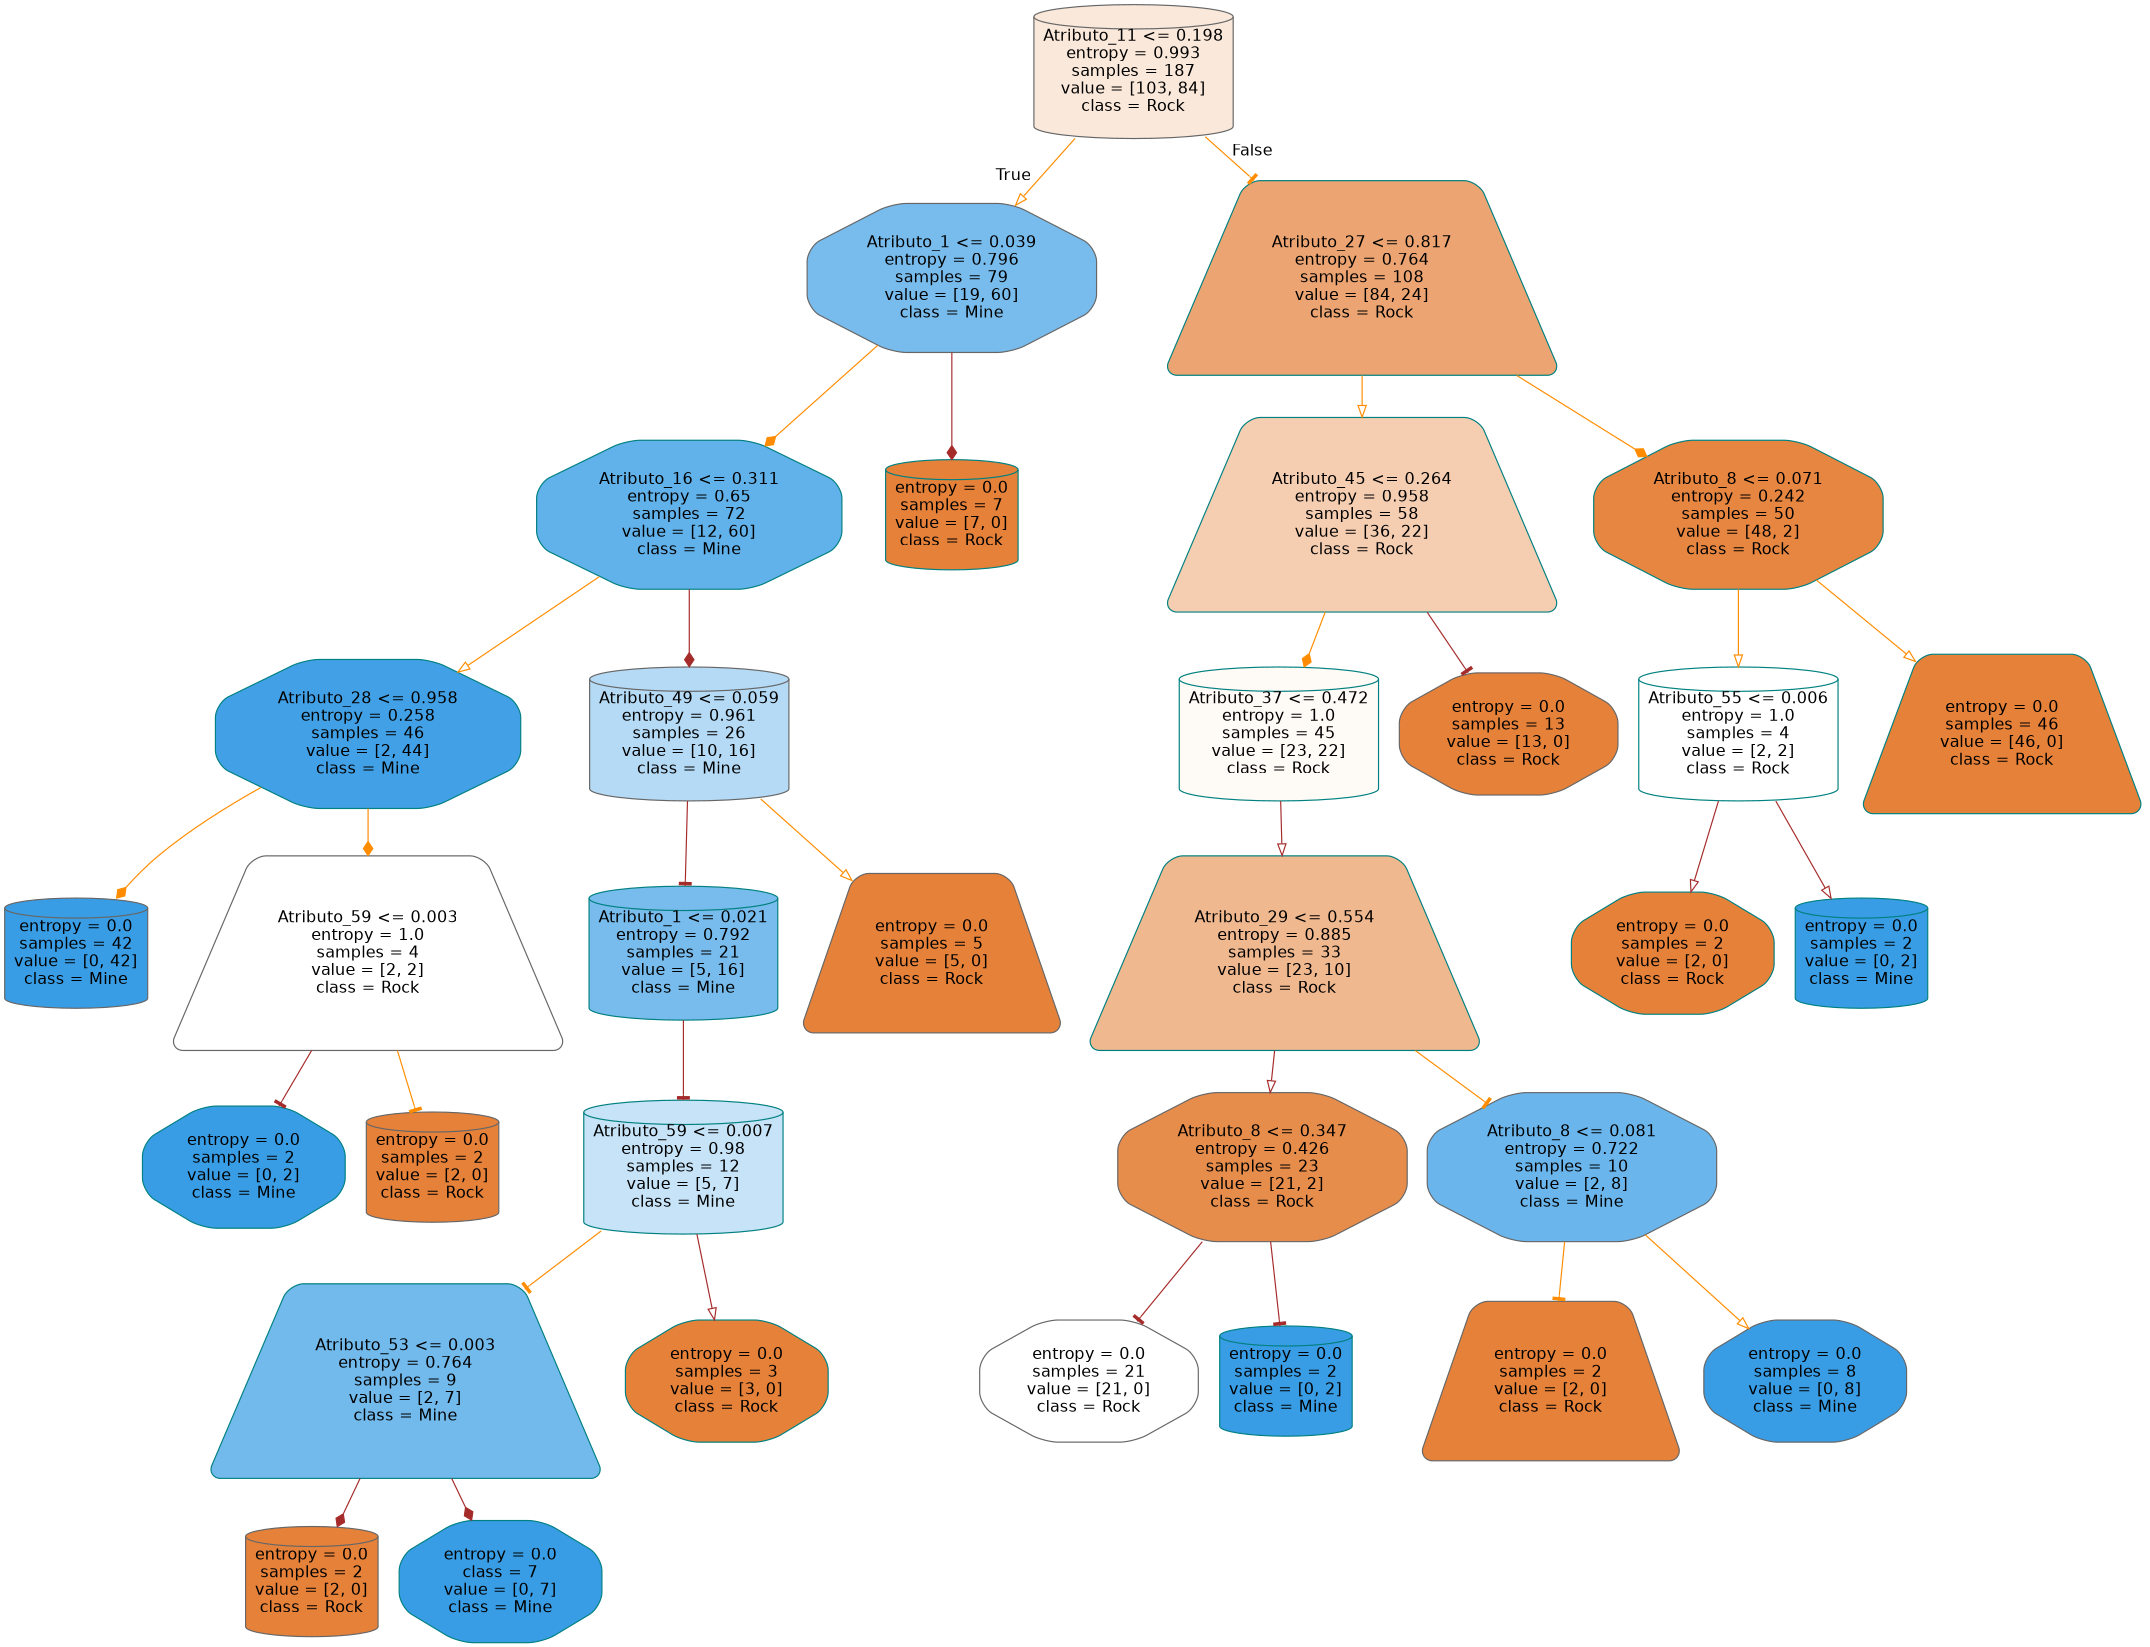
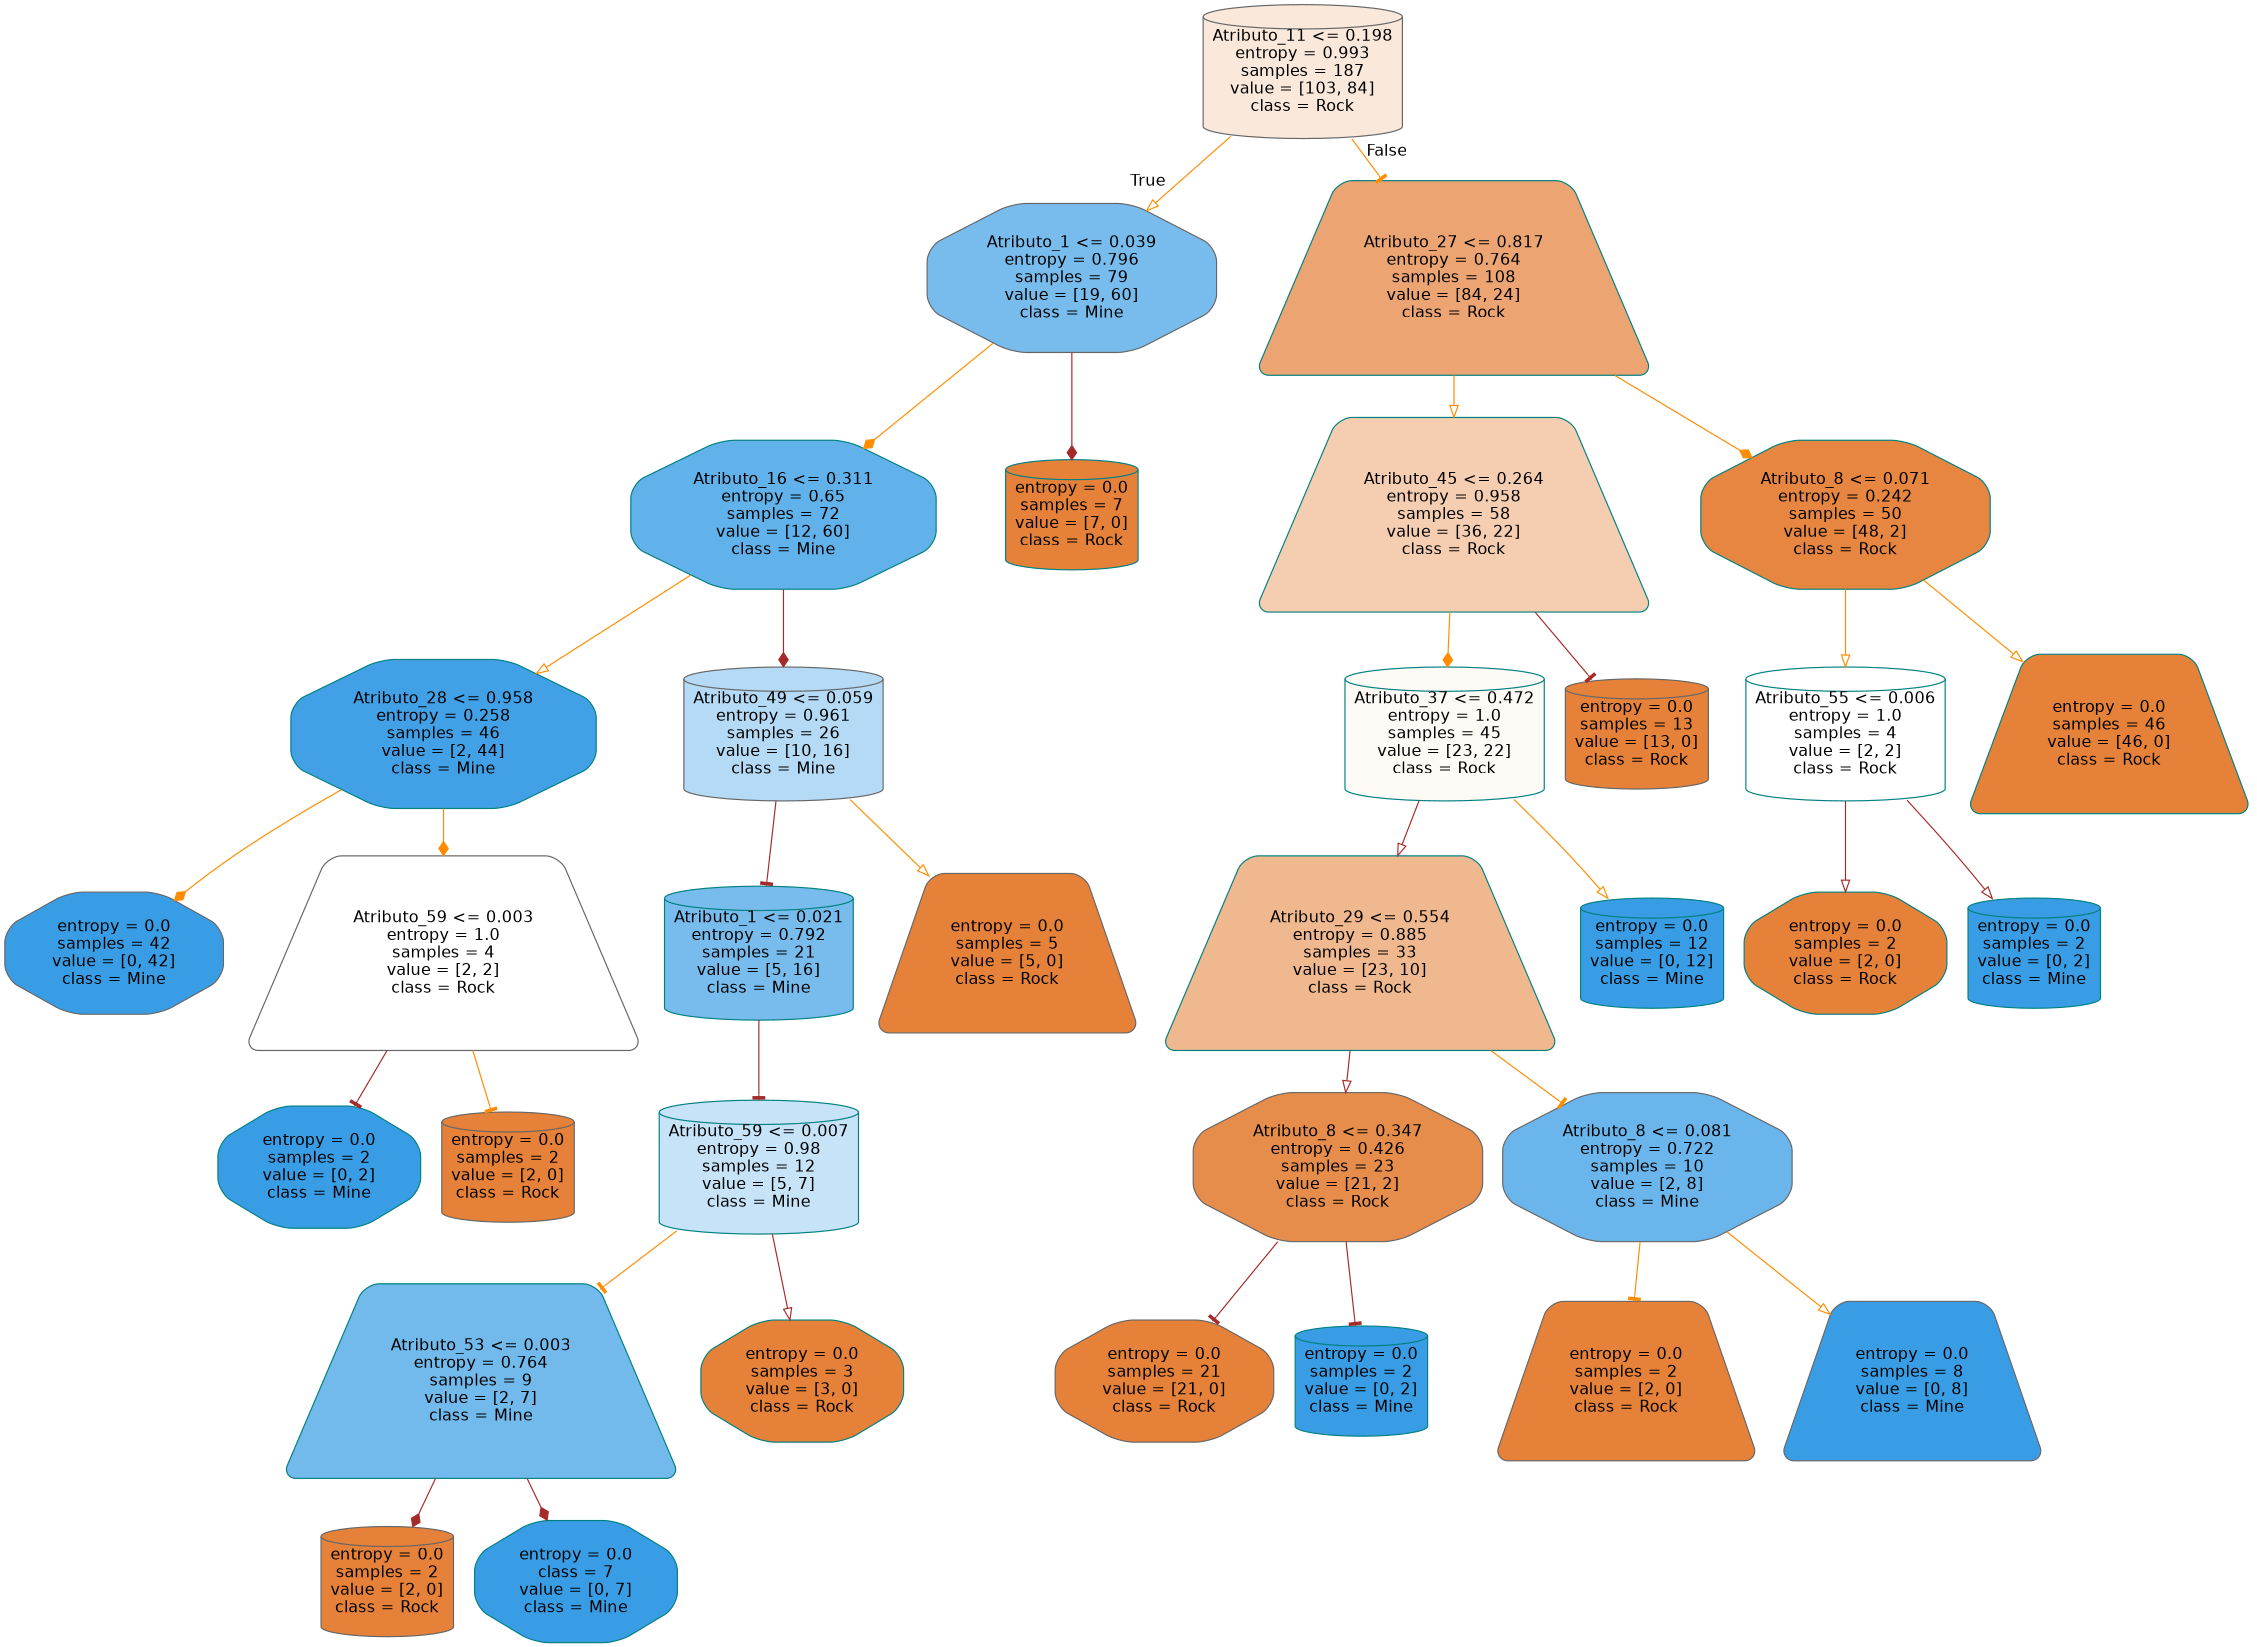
  digraph {
    node [color=teal fillcolor="#e58139" fontname=helvetica shape=cylinder style="filled, rounded"]
    edge [arrowhead=onormal color=darkorange fontname=helvetica]
    n1 [color=gray40 fillcolor="#fae8da" label="Atributo_11 <= 0.198\nentropy = 0.993\nsamples = 187\nvalue = [103, 84]\nclass = Rock"]
    n2 [color=gray40 fillcolor="#78bced" label="Atributo_1 <= 0.039\nentropy = 0.796\nsamples = 79\nvalue = [19, 60]\nclass = Mine" shape=octagon]
    n3 [fillcolor="#eca572" label="Atributo_27 <= 0.817\nentropy = 0.764\nsamples = 108\nvalue = [84, 24]\nclass = Rock" shape=trapezium]
    n4 [fillcolor="#61b1ea" label="Atributo_16 <= 0.311\nentropy = 0.65\nsamples = 72\nvalue = [12, 60]\nclass = Mine" shape=octagon]
    n5 [label="entropy = 0.0\nsamples = 7\nvalue = [7, 0]\nclass = Rock"]
    n6 [fillcolor="#f5ceb2" label="Atributo_45 <= 0.264\nentropy = 0.958\nsamples = 58\nvalue = [36, 22]\nclass = Rock" shape=trapezium]
    n7 [fillcolor="#e68641" label="Atributo_8 <= 0.071\nentropy = 0.242\nsamples = 50\nvalue = [48, 2]\nclass = Rock" shape=octagon]
    n8 [fillcolor="#42a1e6" label="Atributo_28 <= 0.958\nentropy = 0.258\nsamples = 46\nvalue = [2, 44]\nclass = Mine" shape=octagon]
    n9 [color=gray40 fillcolor="#b5daf5" label="Atributo_49 <= 0.059\nentropy = 0.961\nsamples = 26\nvalue = [10, 16]\nclass = Mine"]
-   n10 [color=gray40 fillcolor="#399de5" label="entropy = 0.0\nsamples = 42\nvalue = [0, 42]\nclass = Mine"]
+   n10 [color=gray40 fillcolor="#399de5" label="entropy = 0.0\nsamples = 42\nvalue = [0, 42]\nclass = Mine" shape=octagon]
    n11 [color=gray40 fillcolor="#ffffff" label="Atributo_59 <= 0.003\nentropy = 1.0\nsamples = 4\nvalue = [2, 2]\nclass = Rock" shape=trapezium]
    n12 [fillcolor="#77bced" label="Atributo_1 <= 0.021\nentropy = 0.792\nsamples = 21\nvalue = [5, 16]\nclass = Mine"]
    n13 [color=gray40 label="entropy = 0.0\nsamples = 5\nvalue = [5, 0]\nclass = Rock" shape=trapezium]
    n14 [fillcolor="#399de5" label="entropy = 0.0\nsamples = 2\nvalue = [0, 2]\nclass = Mine" shape=octagon]
    n15 [color=gray40 label="entropy = 0.0\nsamples = 2\nvalue = [2, 0]\nclass = Rock"]
    n16 [fillcolor="#c6e3f8" label="Atributo_59 <= 0.007\nentropy = 0.98\nsamples = 12\nvalue = [5, 7]\nclass = Mine"]
    n17 [fillcolor="#72b9ec" label="Atributo_53 <= 0.003\nentropy = 0.764\nsamples = 9\nvalue = [2, 7]\nclass = Mine" shape=trapezium]
    n18 [label="entropy = 0.0\nsamples = 3\nvalue = [3, 0]\nclass = Rock" shape=octagon]
    n19 [color=gray40 label="entropy = 0.0\nsamples = 2\nvalue = [2, 0]\nclass = Rock"]
    n20 [fillcolor="#399de5" label="entropy = 0.0\nclass = 7\nvalue = [0, 7]\nclass = Mine" shape=octagon]
    n21 [fillcolor="#fefaf6" label="Atributo_37 <= 0.472\nentropy = 1.0\nsamples = 45\nvalue = [23, 22]\nclass = Rock"]
-   n22 [color=gray40 label="entropy = 0.0\nsamples = 13\nvalue = [13, 0]\nclass = Rock" shape=octagon]
+   n22 [color=gray40 label="entropy = 0.0\nsamples = 13\nvalue = [13, 0]\nclass = Rock"]
    n23 [fillcolor="#ffffff" label="Atributo_55 <= 0.006\nentropy = 1.0\nsamples = 4\nvalue = [2, 2]\nclass = Rock"]
    n24 [label="entropy = 0.0\nsamples = 46\nvalue = [46, 0]\nclass = Rock" shape=trapezium]
    n25 [fillcolor="#f0b88f" label="Atributo_29 <= 0.554\nentropy = 0.885\nsamples = 33\nvalue = [23, 10]\nclass = Rock" shape=trapezium]
+   n26 [fillcolor="#399de5" label="entropy = 0.0\nsamples = 12\nvalue = [0, 12]\nclass = Mine"]
    n27 [color=gray40 fillcolor="#e78d4c" label="Atributo_8 <= 0.347\nentropy = 0.426\nsamples = 23\nvalue = [21, 2]\nclass = Rock" shape=octagon]
    n28 [color=gray40 fillcolor="#6ab6ec" label="Atributo_8 <= 0.081\nentropy = 0.722\nsamples = 10\nvalue = [2, 8]\nclass = Mine" shape=octagon]
-   n29 [color=gray40 fillcolor="#ffffff" label="entropy = 0.0\nsamples = 21\nvalue = [21, 0]\nclass = Rock" shape=octagon]
+   n29 [color=gray40 label="entropy = 0.0\nsamples = 21\nvalue = [21, 0]\nclass = Rock" shape=octagon]
    n30 [fillcolor="#399de5" label="entropy = 0.0\nsamples = 2\nvalue = [0, 2]\nclass = Mine"]
    n31 [color=gray40 label="entropy = 0.0\nsamples = 2\nvalue = [2, 0]\nclass = Rock" shape=trapezium]
-   n32 [color=gray40 fillcolor="#399de5" label="entropy = 0.0\nsamples = 8\nvalue = [0, 8]\nclass = Mine" shape=octagon]
+   n32 [color=gray40 fillcolor="#399de5" label="entropy = 0.0\nsamples = 8\nvalue = [0, 8]\nclass = Mine" shape=trapezium]
    n33 [label="entropy = 0.0\nsamples = 2\nvalue = [2, 0]\nclass = Rock" shape=octagon]
    n34 [fillcolor="#399de5" label="entropy = 0.0\nsamples = 2\nvalue = [0, 2]\nclass = Mine"]
    n1 -> n2 [headlabel=True labelangle=45 labeldistance=2.5]
    n1 -> n3 [arrowhead=tee headlabel=False labelangle=-45 labeldistance=2.5]
    n2 -> n4 [arrowhead=diamond]
    n2 -> n5 [arrowhead=diamond color=brown]
    n3 -> n6
    n3 -> n7 [arrowhead=diamond]
    n4 -> n8
    n4 -> n9 [arrowhead=diamond color=brown]
    n6 -> n21 [arrowhead=diamond]
    n6 -> n22 [arrowhead=tee color=brown]
    n7 -> n23
    n7 -> n24
    n8 -> n10 [arrowhead=diamond]
    n8 -> n11 [arrowhead=diamond]
    n9 -> n12 [arrowhead=tee color=brown]
    n9 -> n13
    n11 -> n14 [arrowhead=tee color=brown]
    n11 -> n15 [arrowhead=tee]
    n12 -> n16 [arrowhead=tee color=brown]
    n16 -> n17 [arrowhead=tee]
    n16 -> n18 [color=brown]
    n17 -> n19 [arrowhead=diamond color=brown]
    n17 -> n20 [arrowhead=diamond color=brown]
    n21 -> n25 [color=brown]
+   n21 -> n26
    n23 -> n33 [color=brown]
    n23 -> n34 [color=brown]
    n25 -> n27 [color=brown]
    n25 -> n28 [arrowhead=tee]
    n27 -> n29 [arrowhead=tee color=brown]
    n27 -> n30 [arrowhead=tee color=brown]
    n28 -> n31 [arrowhead=tee]
    n28 -> n32
  }
